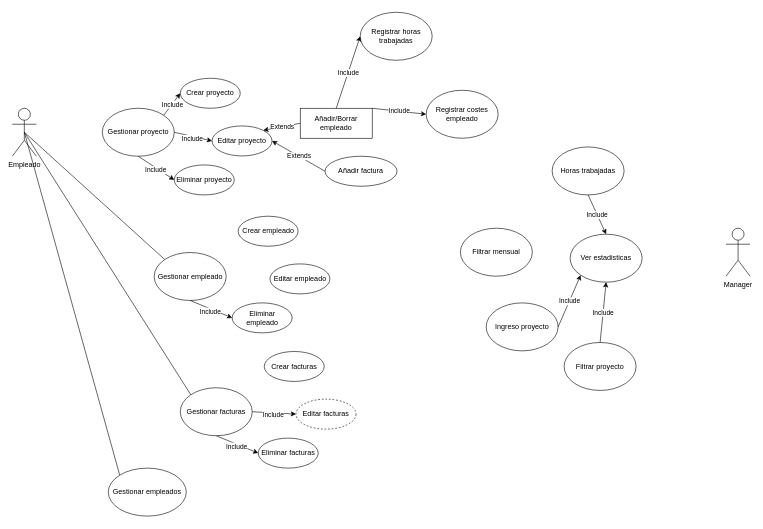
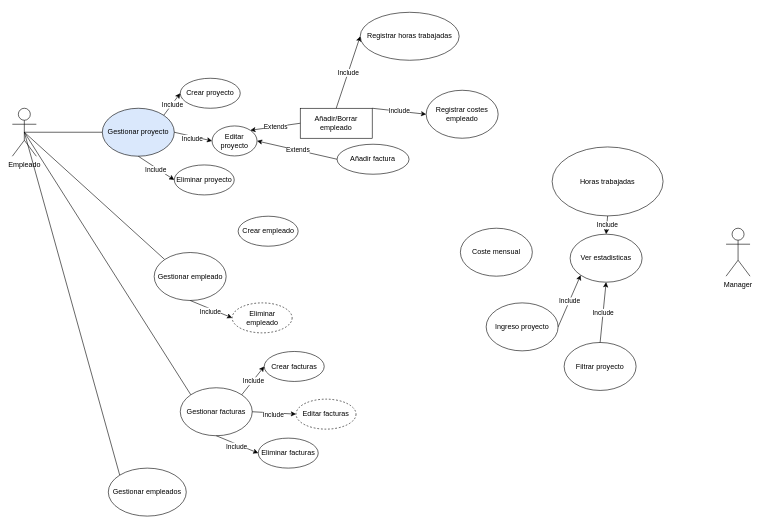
  <mxCell id="0" />
  <mxCell id="1" parent="0" />
  <mxCell id="2" value="Crear proyecto" style="ellipse;whiteSpace=wrap;html=1;" parent="1" vertex="1"><mxGeometry x="300" y="130" width="100" height="50" as="geometry" /></mxCell>
  <mxCell id="3" value="&lt;div&gt;Empleado&lt;/div&gt;" style="shape=umlActor;verticalLabelPosition=bottom;verticalAlign=top;html=1;outlineConnect=0;" vertex="1" parent="1"><mxGeometry x="20" y="180" width="40" height="80" as="geometry" /></mxCell>
- <mxCell id="4" value="Gestionar proyecto" style="ellipse;whiteSpace=wrap;html=1;" vertex="1" parent="1"><mxGeometry x="170" y="180" width="120" height="80" as="geometry" /></mxCell>
+ <mxCell id="4" value="Gestionar proyecto" style="ellipse;whiteSpace=wrap;html=1;fillColor=#dae8fc;" vertex="1" parent="1"><mxGeometry x="170" y="180" width="120" height="80" as="geometry" /></mxCell>
+ <mxCell id="5" value="" style="endArrow=none;html=1;rounded=0;exitX=0.5;exitY=0.5;exitDx=0;exitDy=0;exitPerimeter=0;entryX=0;entryY=0.5;entryDx=0;entryDy=0;" edge="1" parent="1" source="3" target="4"><mxGeometry width="50" height="50" relative="1" as="geometry"><mxPoint x="90" y="270" as="sourcePoint" /><mxPoint x="140" y="220" as="targetPoint" /></mxGeometry></mxCell>
  <mxCell id="6" value="" style="endArrow=classic;html=1;rounded=0;exitX=1;exitY=0;exitDx=0;exitDy=0;entryX=0;entryY=0.5;entryDx=0;entryDy=0;" edge="1" parent="1" source="4" target="2"><mxGeometry relative="1" as="geometry"><mxPoint x="570" y="196" as="sourcePoint" /><mxPoint x="620" y="130" as="targetPoint" /></mxGeometry></mxCell>
  <mxCell id="7" value="Include" style="edgeLabel;resizable=0;html=1;;align=center;verticalAlign=middle;" connectable="0" vertex="1" parent="6"><mxGeometry relative="1" as="geometry" /></mxCell>
  <mxCell id="8" value="" style="endArrow=none;html=1;rounded=0;exitX=0.5;exitY=0.5;exitDx=0;exitDy=0;exitPerimeter=0;entryX=0;entryY=0;entryDx=0;entryDy=0;" edge="1" parent="1" source="3" target="22"><mxGeometry width="50" height="50" relative="1" as="geometry"><mxPoint x="50" y="230" as="sourcePoint" /><mxPoint x="180" y="420" as="targetPoint" /></mxGeometry></mxCell>
  <mxCell id="9" value="" style="endArrow=classic;html=1;rounded=0;exitX=1;exitY=0.5;exitDx=0;exitDy=0;entryX=0;entryY=0.5;entryDx=0;entryDy=0;" edge="1" parent="1" source="4" target="11"><mxGeometry relative="1" as="geometry"><mxPoint x="282" y="202" as="sourcePoint" /><mxPoint x="310" y="230" as="targetPoint" /></mxGeometry></mxCell>
  <mxCell id="10" value="Include" style="edgeLabel;resizable=0;html=1;;align=center;verticalAlign=middle;" connectable="0" vertex="1" parent="9"><mxGeometry relative="1" as="geometry"><mxPoint x="-2" y="3" as="offset" /></mxGeometry></mxCell>
- <mxCell id="11" value="Editar proyecto" style="ellipse;whiteSpace=wrap;html=1;" vertex="1" parent="1"><mxGeometry x="353" y="209.5" width="100" height="50" as="geometry" /></mxCell>
+ <mxCell id="11" value="Editar proyecto" style="ellipse;whiteSpace=wrap;html=1;" vertex="1" parent="1"><mxGeometry x="353" y="209.5" width="75" height="50" as="geometry" /></mxCell>
  <mxCell id="12" value="Eliminar proyecto" style="ellipse;whiteSpace=wrap;html=1;" vertex="1" parent="1"><mxGeometry x="290" y="274.5" width="100" height="50" as="geometry" /></mxCell>
  <mxCell id="13" value="" style="endArrow=classic;html=1;rounded=0;exitX=0.5;exitY=1;exitDx=0;exitDy=0;entryX=0;entryY=0.5;entryDx=0;entryDy=0;" edge="1" parent="1" source="4" target="12"><mxGeometry relative="1" as="geometry"><mxPoint x="300" y="230" as="sourcePoint" /><mxPoint x="363" y="245" as="targetPoint" /></mxGeometry></mxCell>
  <mxCell id="14" value="Include" style="edgeLabel;resizable=0;html=1;;align=center;verticalAlign=middle;" connectable="0" vertex="1" parent="13"><mxGeometry relative="1" as="geometry"><mxPoint x="-2" y="3" as="offset" /></mxGeometry></mxCell>
  <mxCell id="15" value="" style="endArrow=none;html=1;rounded=0;exitX=0.5;exitY=0.5;exitDx=0;exitDy=0;exitPerimeter=0;entryX=0;entryY=0;entryDx=0;entryDy=0;" edge="1" parent="1" source="3" target="28"><mxGeometry width="50" height="50" relative="1" as="geometry"><mxPoint x="50" y="230" as="sourcePoint" /><mxPoint x="199.038" y="591.716" as="targetPoint" /></mxGeometry></mxCell>
  <mxCell id="16" value="Gestionar empleados" style="ellipse;whiteSpace=wrap;html=1;" vertex="1" parent="1"><mxGeometry x="180" y="780" width="130" height="80" as="geometry" /></mxCell>
  <mxCell id="17" value="" style="endArrow=none;html=1;rounded=0;exitX=0.5;exitY=0.5;exitDx=0;exitDy=0;exitPerimeter=0;entryX=0;entryY=0;entryDx=0;entryDy=0;" edge="1" parent="1" source="3" target="16"><mxGeometry width="50" height="50" relative="1" as="geometry"><mxPoint x="50" y="230" as="sourcePoint" /><mxPoint x="209" y="602" as="targetPoint" /></mxGeometry></mxCell>
  <mxCell id="18" value="Añadir/Borrar empleado" style="whiteSpace=wrap;html=1;rounded=0;" vertex="1" parent="1"><mxGeometry x="500" y="180" width="120" height="50" as="geometry" /></mxCell>
  <mxCell id="19" value="" style="endArrow=classic;html=1;rounded=0;exitX=0;exitY=0.5;exitDx=0;exitDy=0;entryX=1;entryY=0;entryDx=0;entryDy=0;" edge="1" parent="1" source="18" target="11"><mxGeometry relative="1" as="geometry"><mxPoint x="520" y="40" as="sourcePoint" /><mxPoint x="395" y="147" as="targetPoint" /></mxGeometry></mxCell>
  <mxCell id="20" value="Extends" style="edgeLabel;resizable=0;html=1;;align=center;verticalAlign=middle;" connectable="0" vertex="1" parent="19"><mxGeometry relative="1" as="geometry" /></mxCell>
  <mxCell id="21" value="Crear empleado" style="ellipse;whiteSpace=wrap;html=1;" vertex="1" parent="1"><mxGeometry x="396.5" y="360" width="100" height="50" as="geometry" /></mxCell>
  <mxCell id="22" value="Gestionar empleado" style="ellipse;whiteSpace=wrap;html=1;" vertex="1" parent="1"><mxGeometry x="256.5" y="420.5" width="120" height="80" as="geometry" /></mxCell>
- <mxCell id="23" value="Editar empleado" style="ellipse;whiteSpace=wrap;html=1;" vertex="1" parent="1"><mxGeometry x="449.5" y="439.5" width="100" height="50" as="geometry" /></mxCell>
- <mxCell id="24" value="Eliminar empleado" style="ellipse;whiteSpace=wrap;html=1;" vertex="1" parent="1"><mxGeometry x="386.5" y="504.5" width="100" height="50" as="geometry" /></mxCell>
+ <mxCell id="24" value="Eliminar empleado" style="ellipse;whiteSpace=wrap;html=1;dashed=1;" vertex="1" parent="1"><mxGeometry x="386.5" y="504.5" width="100" height="50" as="geometry" /></mxCell>
  <mxCell id="25" value="" style="endArrow=classic;html=1;rounded=0;exitX=0.5;exitY=1;exitDx=0;exitDy=0;entryX=0;entryY=0.5;entryDx=0;entryDy=0;" edge="1" parent="1" source="22" target="24"><mxGeometry relative="1" as="geometry"><mxPoint x="396.5" y="460" as="sourcePoint" /><mxPoint x="459.5" y="475" as="targetPoint" /></mxGeometry></mxCell>
  <mxCell id="26" value="Include" style="edgeLabel;resizable=0;html=1;;align=center;verticalAlign=middle;" connectable="0" vertex="1" parent="25"><mxGeometry relative="1" as="geometry"><mxPoint x="-2" y="3" as="offset" /></mxGeometry></mxCell>
  <mxCell id="27" value="Crear facturas" style="ellipse;whiteSpace=wrap;html=1;" vertex="1" parent="1"><mxGeometry x="440" y="585.5" width="100" height="50" as="geometry" /></mxCell>
  <mxCell id="28" value="Gestionar facturas" style="ellipse;whiteSpace=wrap;html=1;" vertex="1" parent="1"><mxGeometry x="300" y="646" width="120" height="80" as="geometry" /></mxCell>
+ <mxCell id="29" value="" style="endArrow=classic;html=1;rounded=0;exitX=1;exitY=0;exitDx=0;exitDy=0;entryX=0;entryY=0.5;entryDx=0;entryDy=0;" edge="1" parent="1" source="28" target="27"><mxGeometry relative="1" as="geometry"><mxPoint x="710" y="651.5" as="sourcePoint" /><mxPoint x="760" y="585.5" as="targetPoint" /></mxGeometry></mxCell>
+ <mxCell id="30" value="Include" style="edgeLabel;resizable=0;html=1;;align=center;verticalAlign=middle;" connectable="0" vertex="1" parent="29"><mxGeometry relative="1" as="geometry" /></mxCell>
  <mxCell id="31" value="" style="endArrow=classic;html=1;rounded=0;exitX=1;exitY=0.5;exitDx=0;exitDy=0;entryX=0;entryY=0.5;entryDx=0;entryDy=0;" edge="1" parent="1" source="28" target="33"><mxGeometry relative="1" as="geometry"><mxPoint x="422" y="657.5" as="sourcePoint" /><mxPoint x="450" y="685.5" as="targetPoint" /></mxGeometry></mxCell>
  <mxCell id="32" value="Include" style="edgeLabel;resizable=0;html=1;;align=center;verticalAlign=middle;" connectable="0" vertex="1" parent="31"><mxGeometry relative="1" as="geometry"><mxPoint x="-2" y="3" as="offset" /></mxGeometry></mxCell>
  <mxCell id="33" value="Editar facturas" style="ellipse;whiteSpace=wrap;html=1;dashed=1;" vertex="1" parent="1"><mxGeometry x="493" y="665" width="100" height="50" as="geometry" /></mxCell>
  <mxCell id="34" value="Eliminar facturas" style="ellipse;whiteSpace=wrap;html=1;" vertex="1" parent="1"><mxGeometry x="430" y="730" width="100" height="50" as="geometry" /></mxCell>
  <mxCell id="35" value="" style="endArrow=classic;html=1;rounded=0;exitX=0.5;exitY=1;exitDx=0;exitDy=0;entryX=0;entryY=0.5;entryDx=0;entryDy=0;" edge="1" parent="1" source="28" target="34"><mxGeometry relative="1" as="geometry"><mxPoint x="440" y="685.5" as="sourcePoint" /><mxPoint x="503" y="700.5" as="targetPoint" /></mxGeometry></mxCell>
  <mxCell id="36" value="Include" style="edgeLabel;resizable=0;html=1;;align=center;verticalAlign=middle;" connectable="0" vertex="1" parent="35"><mxGeometry relative="1" as="geometry"><mxPoint x="-2" y="3" as="offset" /></mxGeometry></mxCell>
- <mxCell id="37" value="Añadir factura" style="ellipse;whiteSpace=wrap;html=1;" vertex="1" parent="1"><mxGeometry x="541.42" y="260" width="120" height="50" as="geometry" /></mxCell>
+ <mxCell id="37" value="Añadir factura" style="ellipse;whiteSpace=wrap;html=1;" vertex="1" parent="1"><mxGeometry x="561.42" y="240" width="120" height="50" as="geometry" /></mxCell>
  <mxCell id="38" value="" style="endArrow=classic;html=1;rounded=0;exitX=0;exitY=0.5;exitDx=0;exitDy=0;entryX=1;entryY=0.5;entryDx=0;entryDy=0;" edge="1" parent="1" source="37" target="11"><mxGeometry relative="1" as="geometry"><mxPoint x="520" y="120" as="sourcePoint" /><mxPoint x="438" y="297" as="targetPoint" /></mxGeometry></mxCell>
  <mxCell id="39" value="Extends" style="edgeLabel;resizable=0;html=1;;align=center;verticalAlign=middle;" connectable="0" vertex="1" parent="38"><mxGeometry relative="1" as="geometry" /></mxCell>
- <mxCell id="40" value="Registrar horas trabajadas" style="ellipse;whiteSpace=wrap;html=1;" vertex="1" parent="1"><mxGeometry x="600" y="20" width="120" height="80" as="geometry" /></mxCell>
+ <mxCell id="40" value="Registrar horas trabajadas" style="ellipse;whiteSpace=wrap;html=1;" vertex="1" parent="1"><mxGeometry x="600" y="20" width="165" height="80" as="geometry" /></mxCell>
  <mxCell id="41" value="Registrar costes empleado" style="ellipse;whiteSpace=wrap;html=1;" vertex="1" parent="1"><mxGeometry x="710" y="150" width="120" height="80" as="geometry" /></mxCell>
  <mxCell id="42" value="" style="endArrow=classic;html=1;rounded=0;exitX=0.5;exitY=0;exitDx=0;exitDy=0;entryX=0;entryY=0.5;entryDx=0;entryDy=0;" edge="1" parent="1" source="18" target="40"><mxGeometry relative="1" as="geometry"><mxPoint x="490" y="400" as="sourcePoint" /><mxPoint x="590" y="400" as="targetPoint" /></mxGeometry></mxCell>
  <mxCell id="43" value="Include" style="edgeLabel;resizable=0;html=1;;align=center;verticalAlign=middle;" connectable="0" vertex="1" parent="42"><mxGeometry relative="1" as="geometry" /></mxCell>
  <mxCell id="44" value="" style="endArrow=classic;html=1;rounded=0;exitX=1;exitY=0;exitDx=0;exitDy=0;entryX=0;entryY=0.5;entryDx=0;entryDy=0;" edge="1" parent="1" source="18" target="41"><mxGeometry relative="1" as="geometry"><mxPoint x="570" y="190" as="sourcePoint" /><mxPoint x="610" y="70" as="targetPoint" /></mxGeometry></mxCell>
  <mxCell id="45" value="Include" style="edgeLabel;resizable=0;html=1;;align=center;verticalAlign=middle;" connectable="0" vertex="1" parent="44"><mxGeometry relative="1" as="geometry" /></mxCell>
  <mxCell id="46" value="Manager" style="shape=umlActor;verticalLabelPosition=bottom;verticalAlign=top;html=1;outlineConnect=0;" vertex="1" parent="1"><mxGeometry x="1210" y="380" width="40" height="80" as="geometry" /></mxCell>
  <mxCell id="47" value="Ver estadisticas" style="ellipse;whiteSpace=wrap;html=1;" vertex="1" parent="1"><mxGeometry x="950" y="390" width="120" height="80" as="geometry" /></mxCell>
- <mxCell id="48" value="Horas trabajadas" style="ellipse;whiteSpace=wrap;html=1;" vertex="1" parent="1"><mxGeometry x="920" y="244.5" width="120" height="80" as="geometry" /></mxCell>
- <mxCell id="49" value="Filtrar mensual" style="ellipse;whiteSpace=wrap;html=1;" vertex="1" parent="1"><mxGeometry x="767" y="380" width="120" height="80" as="geometry" /></mxCell>
+ <mxCell id="48" value="Horas trabajadas" style="ellipse;whiteSpace=wrap;html=1;" vertex="1" parent="1"><mxGeometry x="920" y="244.5" width="185" height="115" as="geometry" /></mxCell>
+ <mxCell id="49" value="Coste mensual" style="ellipse;whiteSpace=wrap;html=1;" vertex="1" parent="1"><mxGeometry x="767" y="380" width="120" height="80" as="geometry" /></mxCell>
  <mxCell id="50" value="Ingreso proyecto" style="ellipse;whiteSpace=wrap;html=1;" vertex="1" parent="1"><mxGeometry x="810" y="504.5" width="120" height="80" as="geometry" /></mxCell>
  <mxCell id="51" value="Filtrar proyecto" style="ellipse;whiteSpace=wrap;html=1;" vertex="1" parent="1"><mxGeometry x="940" y="570.5" width="120" height="80" as="geometry" /></mxCell>
  <mxCell id="52" value="" style="endArrow=classic;html=1;rounded=0;exitX=0.5;exitY=1;exitDx=0;exitDy=0;entryX=0.5;entryY=0;entryDx=0;entryDy=0;" edge="1" parent="1" source="48" target="47"><mxGeometry relative="1" as="geometry"><mxPoint x="613" y="197" as="sourcePoint" /><mxPoint x="720" y="200" as="targetPoint" /></mxGeometry></mxCell>
  <mxCell id="53" value="Include" style="edgeLabel;resizable=0;html=1;;align=center;verticalAlign=middle;" connectable="0" vertex="1" parent="52"><mxGeometry relative="1" as="geometry" /></mxCell>
  <mxCell id="54" value="" style="endArrow=classic;html=1;rounded=0;exitX=1;exitY=0.5;exitDx=0;exitDy=0;entryX=0;entryY=1;entryDx=0;entryDy=0;" edge="1" parent="1" source="50" target="47"><mxGeometry relative="1" as="geometry"><mxPoint x="1000" y="345" as="sourcePoint" /><mxPoint x="1030" y="410" as="targetPoint" /></mxGeometry></mxCell>
  <mxCell id="55" value="Include" style="edgeLabel;resizable=0;html=1;;align=center;verticalAlign=middle;" connectable="0" vertex="1" parent="54"><mxGeometry relative="1" as="geometry" /></mxCell>
  <mxCell id="56" value="" style="endArrow=classic;html=1;rounded=0;exitX=0.5;exitY=0;exitDx=0;exitDy=0;entryX=0.5;entryY=1;entryDx=0;entryDy=0;" edge="1" parent="1" source="51" target="47"><mxGeometry relative="1" as="geometry"><mxPoint x="1010" y="355" as="sourcePoint" /><mxPoint x="1040" y="420" as="targetPoint" /></mxGeometry></mxCell>
  <mxCell id="57" value="Include" style="edgeLabel;resizable=0;html=1;;align=center;verticalAlign=middle;" connectable="0" vertex="1" parent="56"><mxGeometry relative="1" as="geometry" /></mxCell>
